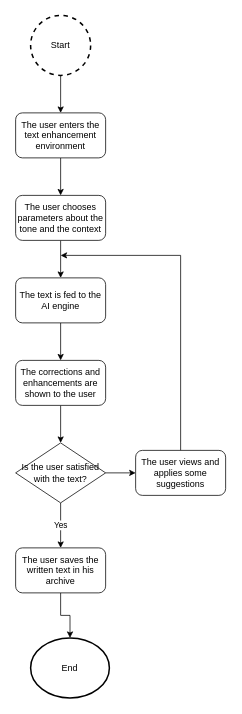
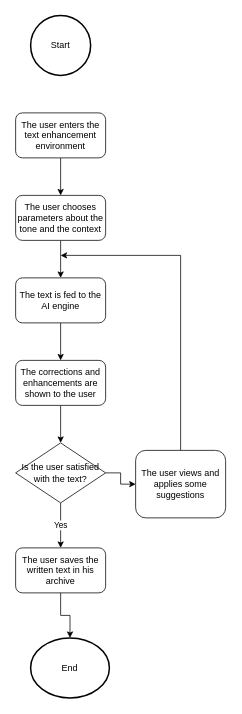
  <mxCell id="0" />
  <mxCell id="1" parent="0" />
  <mxCell id="2" value="&lt;div&gt;End&lt;/div&gt;" style="ellipse;whiteSpace=wrap;html=1;aspect=fixed;strokeWidth=2;" vertex="1" parent="1"><mxGeometry x="40" y="850" width="105" height="80" as="geometry" /></mxCell>
- <mxCell id="3" style="edgeStyle=orthogonalEdgeStyle;rounded=0;orthogonalLoop=1;jettySize=auto;html=1;" edge="1" parent="1" source="4" target="6"><mxGeometry relative="1" as="geometry" /></mxCell>
- <mxCell id="4" value="Start" style="ellipse;whiteSpace=wrap;html=1;aspect=fixed;strokeWidth=2;dashed=1;" vertex="1" parent="1"><mxGeometry x="40" y="20" width="80" height="80" as="geometry" /></mxCell>
+ <mxCell id="4" value="Start" style="ellipse;whiteSpace=wrap;html=1;aspect=fixed;strokeWidth=2;" vertex="1" parent="1"><mxGeometry x="40" y="20" width="80" height="80" as="geometry" /></mxCell>
  <mxCell id="5" style="edgeStyle=orthogonalEdgeStyle;rounded=0;orthogonalLoop=1;jettySize=auto;html=1;" edge="1" parent="1" source="6" target="8"><mxGeometry relative="1" as="geometry" /></mxCell>
  <mxCell id="6" value="The user enters the text enhancement environment" style="rounded=1;whiteSpace=wrap;html=1;" vertex="1" parent="1"><mxGeometry x="20" y="150" width="120" height="60" as="geometry" /></mxCell>
  <mxCell id="7" style="edgeStyle=orthogonalEdgeStyle;rounded=0;orthogonalLoop=1;jettySize=auto;html=1;" edge="1" parent="1" source="8" target="10"><mxGeometry relative="1" as="geometry" /></mxCell>
  <mxCell id="8" value="The user chooses parameters about the tone and the context" style="rounded=1;whiteSpace=wrap;html=1;" vertex="1" parent="1"><mxGeometry x="20" y="260" width="120" height="60" as="geometry" /></mxCell>
  <mxCell id="9" style="edgeStyle=orthogonalEdgeStyle;rounded=0;orthogonalLoop=1;jettySize=auto;html=1;" edge="1" parent="1" source="10" target="12"><mxGeometry x="1" y="130" relative="1" as="geometry"><mxPoint x="80" y="480" as="targetPoint" /><mxPoint x="-120" y="130" as="offset" /></mxGeometry></mxCell>
  <mxCell id="10" value="The text is fed to the AI engine" style="rounded=1;whiteSpace=wrap;html=1;" vertex="1" parent="1"><mxGeometry x="20" y="370" width="120" height="60" as="geometry" /></mxCell>
  <mxCell id="11" style="edgeStyle=orthogonalEdgeStyle;rounded=0;orthogonalLoop=1;jettySize=auto;html=1;" edge="1" parent="1" source="12" target="15"><mxGeometry relative="1" as="geometry" /></mxCell>
  <mxCell id="12" value="The corrections and enhancements are shown to the user" style="rounded=1;whiteSpace=wrap;html=1;" vertex="1" parent="1"><mxGeometry x="20" y="480" width="120" height="60" as="geometry" /></mxCell>
  <mxCell id="13" value="Yes" style="edgeStyle=orthogonalEdgeStyle;rounded=0;orthogonalLoop=1;jettySize=auto;html=1;" edge="1" parent="1" source="15" target="17"><mxGeometry relative="1" as="geometry" /></mxCell>
  <mxCell id="14" style="edgeStyle=orthogonalEdgeStyle;rounded=0;orthogonalLoop=1;jettySize=auto;html=1;" edge="1" parent="1" source="15" target="19"><mxGeometry relative="1" as="geometry" /></mxCell>
  <mxCell id="15" value="Is the user satisfied with the text?" style="rhombus;whiteSpace=wrap;html=1;" vertex="1" parent="1"><mxGeometry x="20" y="590" width="120" height="80" as="geometry" /></mxCell>
  <mxCell id="16" style="edgeStyle=orthogonalEdgeStyle;rounded=0;orthogonalLoop=1;jettySize=auto;html=1;" edge="1" parent="1" source="17" target="2"><mxGeometry relative="1" as="geometry" /></mxCell>
  <mxCell id="17" value="The user saves the written text in his archive" style="rounded=1;whiteSpace=wrap;html=1;" vertex="1" parent="1"><mxGeometry x="20" y="730" width="120" height="60" as="geometry" /></mxCell>
  <mxCell id="18" style="edgeStyle=orthogonalEdgeStyle;rounded=0;orthogonalLoop=1;jettySize=auto;html=1;" edge="1" parent="1" source="19"><mxGeometry relative="1" as="geometry"><mxPoint x="80" y="340" as="targetPoint" /><Array as="points"><mxPoint x="240" y="340" /></Array></mxGeometry></mxCell>
- <mxCell id="19" value="The user views and applies some suggestions" style="rounded=1;whiteSpace=wrap;html=1;" vertex="1" parent="1"><mxGeometry x="180" y="600" width="120" height="60" as="geometry" /></mxCell>
+ <mxCell id="19" value="The user views and applies some suggestions" style="rounded=1;whiteSpace=wrap;html=1;" vertex="1" parent="1"><mxGeometry x="180" y="600" width="120" height="90" as="geometry" /></mxCell>
